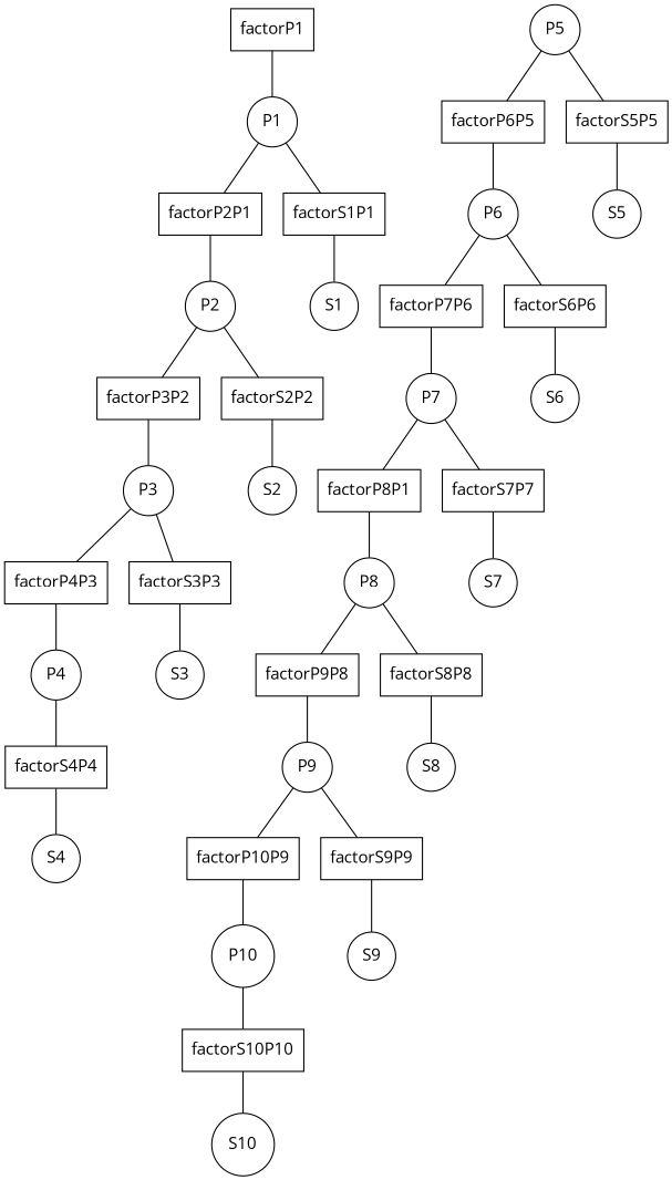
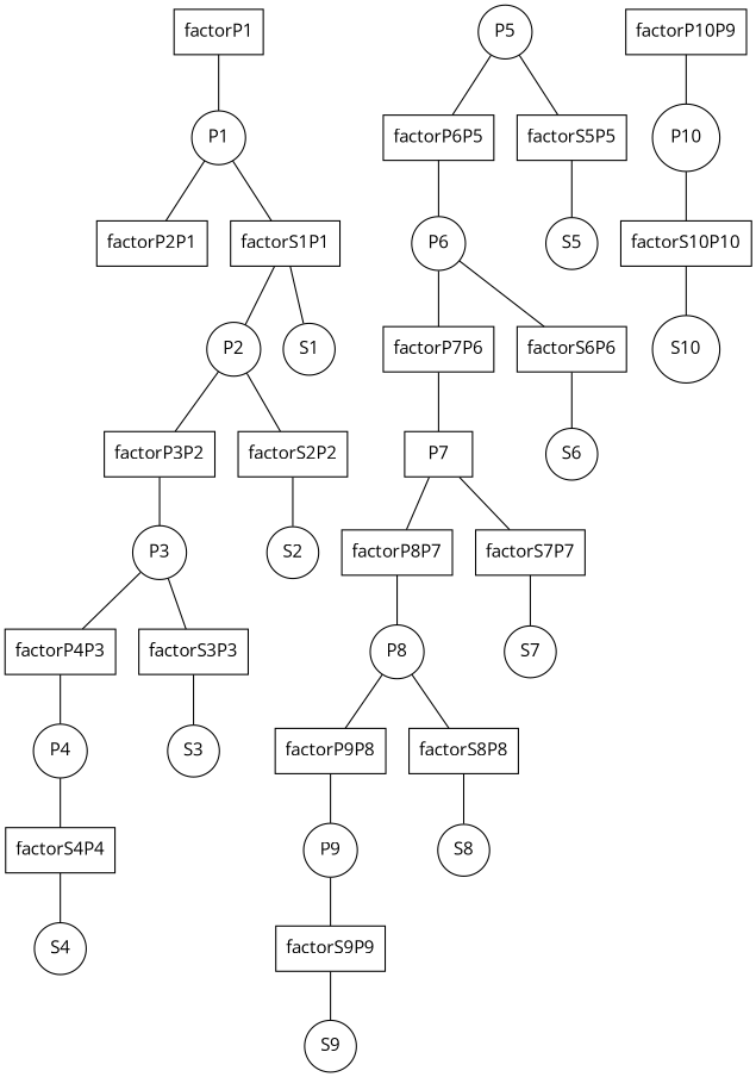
  graph {
    fontname="Open Sans"
    node [fontname="Open Sans" shape=circle]
    edge [fontname="Open Sans"]
    n1 [label=factorP1 shape=box]
    n2 [label=P1]
    n3 [label=factorP2P1 shape=box]
    n4 [label=factorS1P1 shape=box]
    n5 [label=P2]
    n6 [label=S1]
    n7 [label=factorP3P2 shape=box]
    n8 [label=factorS2P2 shape=box]
    n9 [label=P3]
    n10 [label=S2]
    n11 [label=factorP4P3 shape=box]
    n12 [label=factorS3P3 shape=box]
    n13 [label=P4]
    n14 [label=S3]
    n15 [label=factorS4P4 shape=box]
    n16 [label=S4]
    n17 [label=P5]
    n18 [label=factorP6P5 shape=box]
    n19 [label=factorS5P5 shape=box]
    n20 [label=P6]
    n21 [label=S5]
    n22 [label=factorP7P6 shape=box]
    n23 [label=factorS6P6 shape=box]
-   n24 [label=P7]
+   n24 [label=P7 shape=box]
    n25 [label=S6]
-   n26 [label=factorP8P1 shape=box]
+   n26 [label=factorP8P7 shape=box]
    n27 [label=factorS7P7 shape=box]
    n28 [label=P8]
    n29 [label=S7]
    n30 [label=factorP9P8 shape=box]
    n31 [label=factorS8P8 shape=box]
    n32 [label=P9]
    n33 [label=S8]
    n34 [label=factorP10P9 shape=box]
    n35 [label=factorS9P9 shape=box]
    n36 [label=P10]
    n37 [label=S9]
    n38 [label=factorS10P10 shape=box]
    n39 [label=S10]
    n1 -- n2
    n2 -- n3
    n2 -- n4
-   n3 -- n5
+   n4 -- n5
    n4 -- n6
    n5 -- n7
    n5 -- n8
    n7 -- n9
    n8 -- n10
    n9 -- n11
    n9 -- n12
    n11 -- n13
    n12 -- n14
    n13 -- n15
    n15 -- n16
    n17 -- n18
    n17 -- n19
    n18 -- n20
    n19 -- n21
    n20 -- n22
    n20 -- n23
    n22 -- n24
    n23 -- n25
    n24 -- n26
    n24 -- n27
    n26 -- n28
    n27 -- n29
    n28 -- n30
    n28 -- n31
    n30 -- n32
    n31 -- n33
-   n32 -- n34
    n32 -- n35
    n34 -- n36
    n35 -- n37
    n36 -- n38
    n38 -- n39
  }
